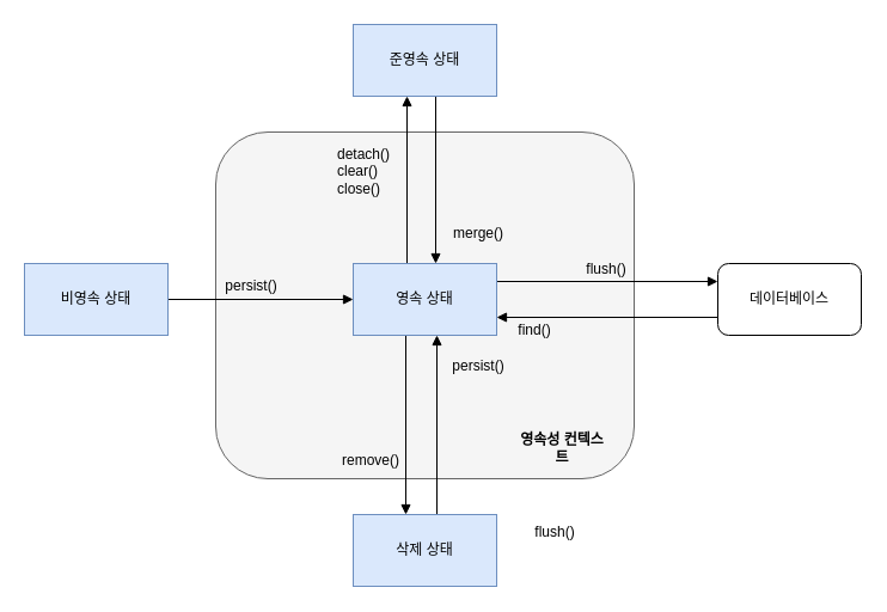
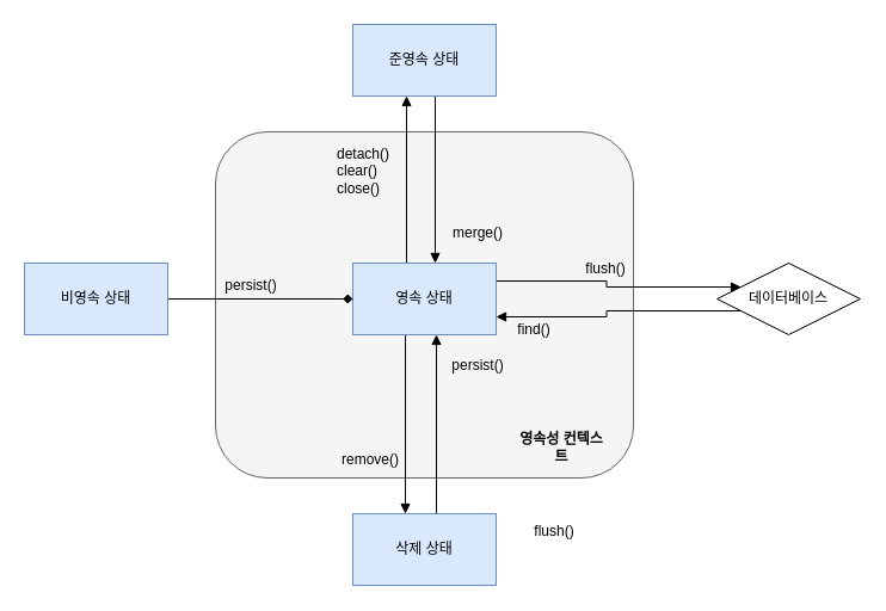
  <mxCell id="0" />
  <mxCell id="1" parent="0" />
  <mxCell id="2" value="" style="rounded=1;whiteSpace=wrap;html=1;fillColor=#f5f5f5;fontColor=#333333;strokeColor=#666666;" vertex="1" parent="1"><mxGeometry x="180" y="110" width="350" height="290" as="geometry" /></mxCell>
- <mxCell id="3" value="데이터베이스" style="rounded=1;whiteSpace=wrap;html=1;" vertex="1" parent="1"><mxGeometry x="600" y="220" width="120" height="60" as="geometry" /></mxCell>
+ <mxCell id="3" value="데이터베이스" style="rhombus;whiteSpace=wrap;html=1;" vertex="1" parent="1"><mxGeometry x="600" y="220" width="120" height="60" as="geometry" /></mxCell>
  <mxCell id="4" style="edgeStyle=orthogonalEdgeStyle;rounded=0;orthogonalLoop=1;jettySize=auto;html=1;exitX=0.25;exitY=0;exitDx=0;exitDy=0;entryX=0.25;entryY=1;entryDx=0;entryDy=0;endArrow=block;endFill=1;" edge="1" parent="1"><mxGeometry relative="1" as="geometry"><mxPoint x="340" y="220" as="sourcePoint" /><mxPoint x="340" y="80" as="targetPoint" /></mxGeometry></mxCell>
  <mxCell id="5" style="edgeStyle=orthogonalEdgeStyle;rounded=0;orthogonalLoop=1;jettySize=auto;html=1;exitX=1;exitY=0.25;exitDx=0;exitDy=0;entryX=0;entryY=0.25;entryDx=0;entryDy=0;endArrow=block;endFill=1;" edge="1" parent="1" source="8" target="3"><mxGeometry relative="1" as="geometry" /></mxCell>
  <mxCell id="6" style="edgeStyle=orthogonalEdgeStyle;rounded=0;orthogonalLoop=1;jettySize=auto;html=1;exitX=1;exitY=0.75;exitDx=0;exitDy=0;entryX=0;entryY=0.75;entryDx=0;entryDy=0;startArrow=block;startFill=1;endArrow=none;endFill=0;" edge="1" parent="1" source="8" target="3"><mxGeometry relative="1" as="geometry" /></mxCell>
  <mxCell id="7" style="edgeStyle=orthogonalEdgeStyle;rounded=0;orthogonalLoop=1;jettySize=auto;html=1;exitX=0.25;exitY=1;exitDx=0;exitDy=0;entryX=0.25;entryY=0;entryDx=0;entryDy=0;endArrow=block;endFill=1;" edge="1" parent="1"><mxGeometry relative="1" as="geometry"><mxPoint x="339" y="280" as="sourcePoint" /><mxPoint x="339" y="430" as="targetPoint" /></mxGeometry></mxCell>
  <mxCell id="8" value="영속 상태" style="rounded=0;whiteSpace=wrap;html=1;fillColor=#dae8fc;strokeColor=#6c8ebf;" vertex="1" parent="1"><mxGeometry x="295" y="220" width="120" height="60" as="geometry" /></mxCell>
  <mxCell id="9" style="edgeStyle=orthogonalEdgeStyle;rounded=0;orthogonalLoop=1;jettySize=auto;html=1;exitX=0.75;exitY=1;exitDx=0;exitDy=0;entryX=0.75;entryY=0;entryDx=0;entryDy=0;endArrow=block;endFill=1;" edge="1" parent="1"><mxGeometry relative="1" as="geometry"><mxPoint x="364" y="80" as="sourcePoint" /><mxPoint x="364" y="220" as="targetPoint" /></mxGeometry></mxCell>
  <mxCell id="10" value="준영속 상태" style="rounded=0;whiteSpace=wrap;html=1;fillColor=#dae8fc;strokeColor=#6c8ebf;" vertex="1" parent="1"><mxGeometry x="295" y="20" width="120" height="60" as="geometry" /></mxCell>
- <mxCell id="11" style="edgeStyle=orthogonalEdgeStyle;rounded=0;orthogonalLoop=1;jettySize=auto;html=1;entryX=0;entryY=0.5;entryDx=0;entryDy=0;endArrow=block;endFill=1;" edge="1" parent="1" source="12" target="8"><mxGeometry relative="1" as="geometry" /></mxCell>
+ <mxCell id="11" style="edgeStyle=orthogonalEdgeStyle;rounded=0;orthogonalLoop=1;jettySize=auto;html=1;entryX=0;entryY=0.5;entryDx=0;entryDy=0;endArrow=diamond;endFill=1;" edge="1" parent="1" source="12" target="8"><mxGeometry relative="1" as="geometry" /></mxCell>
  <mxCell id="12" value="비영속 상태" style="rounded=0;whiteSpace=wrap;html=1;fillColor=#dae8fc;strokeColor=#6c8ebf;" vertex="1" parent="1"><mxGeometry x="20" y="220" width="120" height="60" as="geometry" /></mxCell>
  <mxCell id="13" style="edgeStyle=orthogonalEdgeStyle;rounded=0;orthogonalLoop=1;jettySize=auto;html=1;exitX=0.75;exitY=0;exitDx=0;exitDy=0;entryX=0.75;entryY=1;entryDx=0;entryDy=0;endArrow=block;endFill=1;" edge="1" parent="1"><mxGeometry relative="1" as="geometry"><mxPoint x="365" y="430" as="sourcePoint" /><mxPoint x="365" y="280" as="targetPoint" /></mxGeometry></mxCell>
  <mxCell id="14" value="삭제 상태" style="rounded=0;whiteSpace=wrap;html=1;fillColor=#dae8fc;strokeColor=#6c8ebf;" vertex="1" parent="1"><mxGeometry x="295" y="430" width="120" height="60" as="geometry" /></mxCell>
  <mxCell id="15" value="persist()" style="text;html=1;strokeColor=none;fillColor=none;align=center;verticalAlign=middle;whiteSpace=wrap;rounded=0;" vertex="1" parent="1"><mxGeometry x="180" y="224" width="60" height="30" as="geometry" /></mxCell>
  <mxCell id="16" value="detach()&lt;br&gt;clear()&lt;br&gt;close()" style="text;html=1;strokeColor=none;fillColor=none;align=left;verticalAlign=middle;whiteSpace=wrap;rounded=0;" vertex="1" parent="1"><mxGeometry x="280" y="118" width="70" height="50" as="geometry" /></mxCell>
  <mxCell id="17" value="merge()" style="text;html=1;strokeColor=none;fillColor=none;align=center;verticalAlign=middle;whiteSpace=wrap;rounded=0;" vertex="1" parent="1"><mxGeometry x="370" y="180" width="60" height="30" as="geometry" /></mxCell>
  <mxCell id="18" value="flush()" style="text;html=1;strokeColor=none;fillColor=none;align=center;verticalAlign=middle;whiteSpace=wrap;rounded=0;" vertex="1" parent="1"><mxGeometry x="434" y="430" width="60" height="30" as="geometry" /></mxCell>
  <mxCell id="19" value="flush()" style="text;html=1;strokeColor=none;fillColor=none;align=center;verticalAlign=middle;whiteSpace=wrap;rounded=0;" vertex="1" parent="1"><mxGeometry x="477" y="210" width="60" height="30" as="geometry" /></mxCell>
  <mxCell id="20" value="find()" style="text;html=1;strokeColor=none;fillColor=none;align=center;verticalAlign=middle;whiteSpace=wrap;rounded=0;" vertex="1" parent="1"><mxGeometry x="417" y="261" width="60" height="30" as="geometry" /></mxCell>
  <mxCell id="21" value="persist()" style="text;html=1;strokeColor=none;fillColor=none;align=center;verticalAlign=middle;whiteSpace=wrap;rounded=0;" vertex="1" parent="1"><mxGeometry x="370" y="291" width="60" height="30" as="geometry" /></mxCell>
  <mxCell id="22" value="remove()" style="text;html=1;strokeColor=none;fillColor=none;align=center;verticalAlign=middle;whiteSpace=wrap;rounded=0;" vertex="1" parent="1"><mxGeometry x="280" y="370" width="60" height="30" as="geometry" /></mxCell>
  <mxCell id="23" value="영속성 컨텍스트" style="text;html=1;strokeColor=none;fillColor=none;align=center;verticalAlign=middle;whiteSpace=wrap;rounded=0;fontStyle=1" vertex="1" parent="1"><mxGeometry x="430" y="360" width="80" height="30" as="geometry" /></mxCell>
